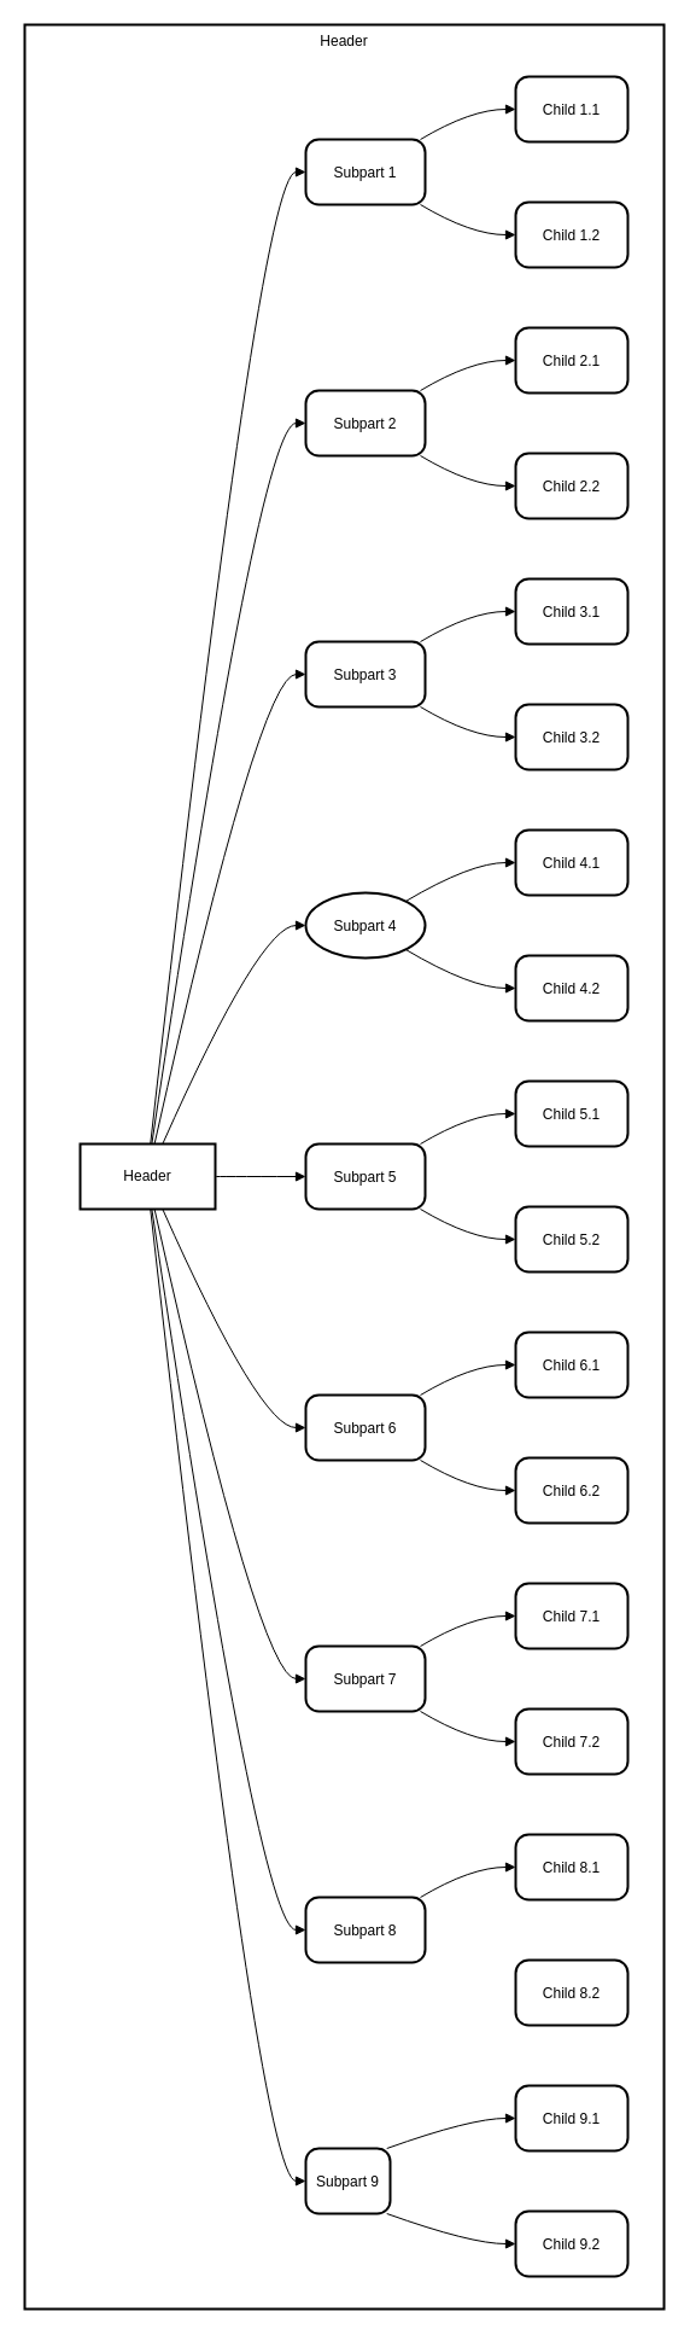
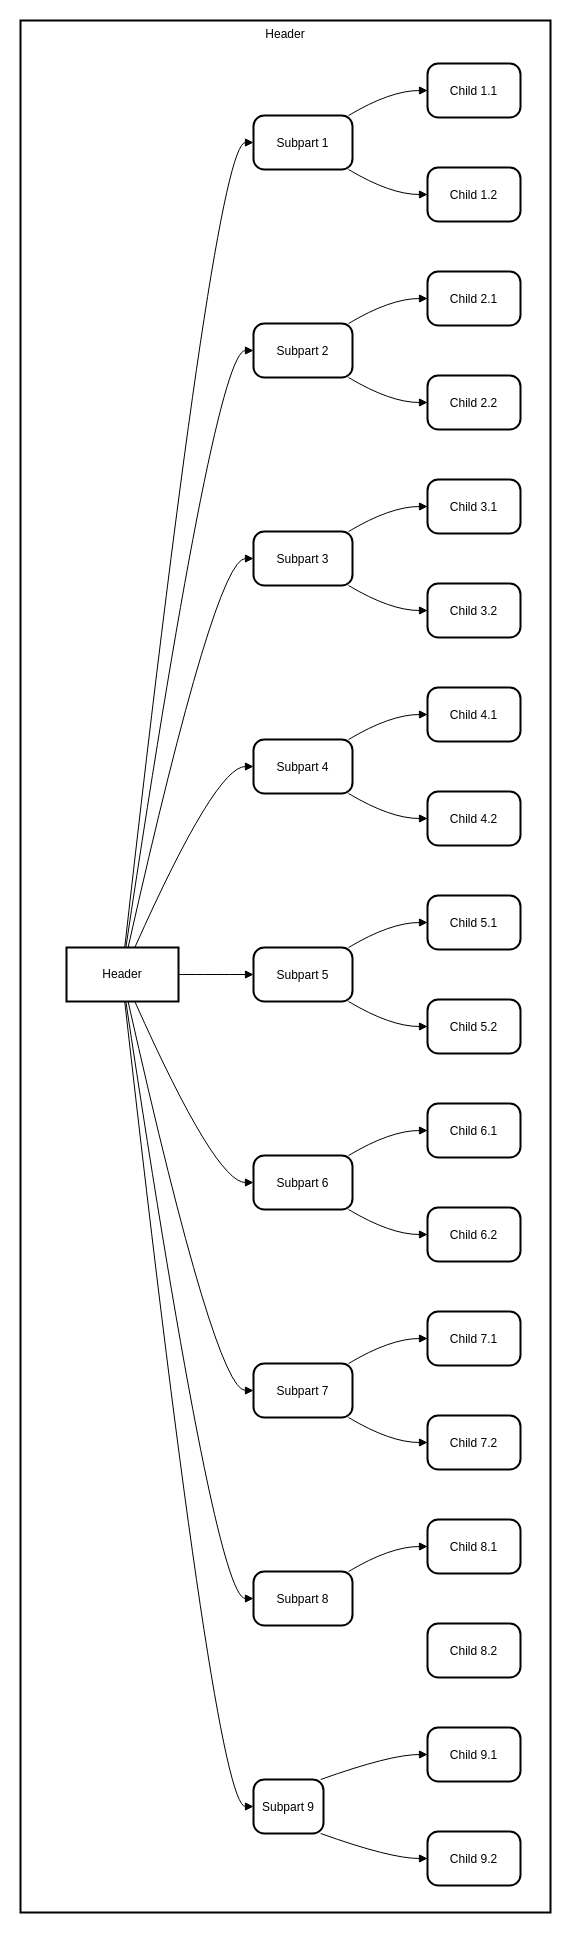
  <mxCell id="0" />
  <mxCell id="1" parent="0" />
  <mxCell id="2" value="Header" style="whiteSpace=wrap;strokeWidth=2;verticalAlign=top;" vertex="1" parent="1"><mxGeometry x="20" y="20" width="530" height="1892" as="geometry" /></mxCell>
  <mxCell id="3" value="Header" style="whiteSpace=wrap;strokeWidth=2;" vertex="1" parent="2"><mxGeometry x="46" y="927" width="112" height="54" as="geometry" /></mxCell>
  <mxCell id="4" value="Subpart 1" style="rounded=1;arcSize=20;strokeWidth=2" vertex="1" parent="2"><mxGeometry x="233" y="95" width="99" height="54" as="geometry" /></mxCell>
  <mxCell id="5" value="Child 1.1" style="rounded=1;arcSize=20;strokeWidth=2" vertex="1" parent="2"><mxGeometry x="407" y="43" width="93" height="54" as="geometry" /></mxCell>
  <mxCell id="6" value="Child 1.2" style="rounded=1;arcSize=20;strokeWidth=2" vertex="1" parent="2"><mxGeometry x="407" y="147" width="93" height="54" as="geometry" /></mxCell>
  <mxCell id="7" value="Subpart 2" style="rounded=1;arcSize=20;strokeWidth=2" vertex="1" parent="2"><mxGeometry x="233" y="303" width="99" height="54" as="geometry" /></mxCell>
  <mxCell id="8" value="Child 2.1" style="rounded=1;arcSize=20;strokeWidth=2" vertex="1" parent="2"><mxGeometry x="407" y="251" width="93" height="54" as="geometry" /></mxCell>
  <mxCell id="9" value="Child 2.2" style="rounded=1;arcSize=20;strokeWidth=2" vertex="1" parent="2"><mxGeometry x="407" y="355" width="93" height="54" as="geometry" /></mxCell>
  <mxCell id="10" value="Subpart 3" style="rounded=1;arcSize=20;strokeWidth=2" vertex="1" parent="2"><mxGeometry x="233" y="511" width="99" height="54" as="geometry" /></mxCell>
  <mxCell id="11" value="Child 3.1" style="rounded=1;arcSize=20;strokeWidth=2" vertex="1" parent="2"><mxGeometry x="407" y="459" width="93" height="54" as="geometry" /></mxCell>
  <mxCell id="12" value="Child 3.2" style="rounded=1;arcSize=20;strokeWidth=2" vertex="1" parent="2"><mxGeometry x="407" y="563" width="93" height="54" as="geometry" /></mxCell>
- <mxCell id="13" value="Subpart 4" style="ellipse;arcSize=20;strokeWidth=2;" vertex="1" parent="2"><mxGeometry x="233" y="719" width="99" height="54" as="geometry" /></mxCell>
+ <mxCell id="13" value="Subpart 4" style="rounded=1;arcSize=20;strokeWidth=2" vertex="1" parent="2"><mxGeometry x="233" y="719" width="99" height="54" as="geometry" /></mxCell>
  <mxCell id="14" value="Child 4.1" style="rounded=1;arcSize=20;strokeWidth=2" vertex="1" parent="2"><mxGeometry x="407" y="667" width="93" height="54" as="geometry" /></mxCell>
  <mxCell id="15" value="Child 4.2" style="rounded=1;arcSize=20;strokeWidth=2" vertex="1" parent="2"><mxGeometry x="407" y="771" width="93" height="54" as="geometry" /></mxCell>
  <mxCell id="16" value="Subpart 5" style="rounded=1;arcSize=20;strokeWidth=2" vertex="1" parent="2"><mxGeometry x="233" y="927" width="99" height="54" as="geometry" /></mxCell>
  <mxCell id="17" value="Child 5.1" style="rounded=1;arcSize=20;strokeWidth=2" vertex="1" parent="2"><mxGeometry x="407" y="875" width="93" height="54" as="geometry" /></mxCell>
  <mxCell id="18" value="Child 5.2" style="rounded=1;arcSize=20;strokeWidth=2" vertex="1" parent="2"><mxGeometry x="407" y="979" width="93" height="54" as="geometry" /></mxCell>
  <mxCell id="19" value="Subpart 6" style="rounded=1;arcSize=20;strokeWidth=2" vertex="1" parent="2"><mxGeometry x="233" y="1135" width="99" height="54" as="geometry" /></mxCell>
  <mxCell id="20" value="Child 6.1" style="rounded=1;arcSize=20;strokeWidth=2" vertex="1" parent="2"><mxGeometry x="407" y="1083" width="93" height="54" as="geometry" /></mxCell>
  <mxCell id="21" value="Child 6.2" style="rounded=1;arcSize=20;strokeWidth=2" vertex="1" parent="2"><mxGeometry x="407" y="1187" width="93" height="54" as="geometry" /></mxCell>
  <mxCell id="22" value="Subpart 7" style="rounded=1;arcSize=20;strokeWidth=2" vertex="1" parent="2"><mxGeometry x="233" y="1343" width="99" height="54" as="geometry" /></mxCell>
  <mxCell id="23" value="Child 7.1" style="rounded=1;arcSize=20;strokeWidth=2" vertex="1" parent="2"><mxGeometry x="407" y="1291" width="93" height="54" as="geometry" /></mxCell>
  <mxCell id="24" value="Child 7.2" style="rounded=1;arcSize=20;strokeWidth=2" vertex="1" parent="2"><mxGeometry x="407" y="1395" width="93" height="54" as="geometry" /></mxCell>
  <mxCell id="25" value="Subpart 8" style="rounded=1;arcSize=20;strokeWidth=2" vertex="1" parent="2"><mxGeometry x="233" y="1551" width="99" height="54" as="geometry" /></mxCell>
  <mxCell id="26" value="Child 8.1" style="rounded=1;arcSize=20;strokeWidth=2" vertex="1" parent="2"><mxGeometry x="407" y="1499" width="93" height="54" as="geometry" /></mxCell>
  <mxCell id="27" value="Child 8.2" style="rounded=1;arcSize=20;strokeWidth=2" vertex="1" parent="2"><mxGeometry x="407" y="1603" width="93" height="54" as="geometry" /></mxCell>
  <mxCell id="28" value="Subpart 9" style="rounded=1;arcSize=20;strokeWidth=2" vertex="1" parent="2"><mxGeometry x="233" y="1759" width="70" height="54" as="geometry" /></mxCell>
  <mxCell id="29" value="Child 9.1" style="rounded=1;arcSize=20;strokeWidth=2" vertex="1" parent="2"><mxGeometry x="407" y="1707" width="93" height="54" as="geometry" /></mxCell>
  <mxCell id="30" value="Child 9.2" style="rounded=1;arcSize=20;strokeWidth=2" vertex="1" parent="2"><mxGeometry x="407" y="1811" width="93" height="54" as="geometry" /></mxCell>
  <mxCell id="31" value="" style="curved=1;startArrow=none;endArrow=block;exitX=0.52;exitY=0;entryX=0;entryY=0.5;" edge="1" parent="2" source="3" target="4"><mxGeometry relative="1" as="geometry"><Array as="points"><mxPoint x="195" y="122" /></Array></mxGeometry></mxCell>
  <mxCell id="32" value="" style="curved=1;startArrow=none;endArrow=block;exitX=0.96;exitY=0;entryX=0;entryY=0.5;" edge="1" parent="2" source="4" target="5"><mxGeometry relative="1" as="geometry"><Array as="points"><mxPoint x="370" y="70" /></Array></mxGeometry></mxCell>
  <mxCell id="33" value="" style="curved=1;startArrow=none;endArrow=block;exitX=0.96;exitY=1;entryX=0;entryY=0.5;" edge="1" parent="2" source="4" target="6"><mxGeometry relative="1" as="geometry"><Array as="points"><mxPoint x="370" y="174" /></Array></mxGeometry></mxCell>
  <mxCell id="34" value="" style="curved=1;startArrow=none;endArrow=block;exitX=0.53;exitY=0;entryX=0;entryY=0.5;" edge="1" parent="2" source="3" target="7"><mxGeometry relative="1" as="geometry"><Array as="points"><mxPoint x="195" y="330" /></Array></mxGeometry></mxCell>
  <mxCell id="35" value="" style="curved=1;startArrow=none;endArrow=block;exitX=0.96;exitY=0;entryX=0;entryY=0.5;" edge="1" parent="2" source="7" target="8"><mxGeometry relative="1" as="geometry"><Array as="points"><mxPoint x="370" y="278" /></Array></mxGeometry></mxCell>
  <mxCell id="36" value="" style="curved=1;startArrow=none;endArrow=block;exitX=0.96;exitY=1;entryX=0;entryY=0.5;" edge="1" parent="2" source="7" target="9"><mxGeometry relative="1" as="geometry"><Array as="points"><mxPoint x="370" y="382" /></Array></mxGeometry></mxCell>
  <mxCell id="37" value="" style="curved=1;startArrow=none;endArrow=block;exitX=0.55;exitY=0;entryX=0;entryY=0.5;" edge="1" parent="2" source="3" target="10"><mxGeometry relative="1" as="geometry"><Array as="points"><mxPoint x="195" y="538" /></Array></mxGeometry></mxCell>
  <mxCell id="38" value="" style="curved=1;startArrow=none;endArrow=block;exitX=0.96;exitY=0;entryX=0;entryY=0.5;" edge="1" parent="2" source="10" target="11"><mxGeometry relative="1" as="geometry"><Array as="points"><mxPoint x="370" y="486" /></Array></mxGeometry></mxCell>
  <mxCell id="39" value="" style="curved=1;startArrow=none;endArrow=block;exitX=0.96;exitY=1;entryX=0;entryY=0.5;" edge="1" parent="2" source="10" target="12"><mxGeometry relative="1" as="geometry"><Array as="points"><mxPoint x="370" y="590" /></Array></mxGeometry></mxCell>
  <mxCell id="40" value="" style="curved=1;startArrow=none;endArrow=block;exitX=0.61;exitY=0;entryX=0;entryY=0.5;" edge="1" parent="2" source="3" target="13"><mxGeometry relative="1" as="geometry"><Array as="points"><mxPoint x="195" y="746" /></Array></mxGeometry></mxCell>
  <mxCell id="41" value="" style="curved=1;startArrow=none;endArrow=block;exitX=0.96;exitY=0;entryX=0;entryY=0.5;" edge="1" parent="2" source="13" target="14"><mxGeometry relative="1" as="geometry"><Array as="points"><mxPoint x="370" y="694" /></Array></mxGeometry></mxCell>
  <mxCell id="42" value="" style="curved=1;startArrow=none;endArrow=block;exitX=0.96;exitY=1;entryX=0;entryY=0.5;" edge="1" parent="2" source="13" target="15"><mxGeometry relative="1" as="geometry"><Array as="points"><mxPoint x="370" y="798" /></Array></mxGeometry></mxCell>
  <mxCell id="43" value="" style="curved=1;startArrow=none;endArrow=block;exitX=1;exitY=0.5;entryX=0;entryY=0.5;" edge="1" parent="2" source="3" target="16"><mxGeometry relative="1" as="geometry"><Array as="points" /></mxGeometry></mxCell>
  <mxCell id="44" value="" style="curved=1;startArrow=none;endArrow=block;exitX=0.96;exitY=0;entryX=0;entryY=0.5;" edge="1" parent="2" source="16" target="17"><mxGeometry relative="1" as="geometry"><Array as="points"><mxPoint x="370" y="902" /></Array></mxGeometry></mxCell>
  <mxCell id="45" value="" style="curved=1;startArrow=none;endArrow=block;exitX=0.96;exitY=1;entryX=0;entryY=0.5;" edge="1" parent="2" source="16" target="18"><mxGeometry relative="1" as="geometry"><Array as="points"><mxPoint x="370" y="1006" /></Array></mxGeometry></mxCell>
  <mxCell id="46" value="" style="curved=1;startArrow=none;endArrow=block;exitX=0.61;exitY=1;entryX=0;entryY=0.5;" edge="1" parent="2" source="3" target="19"><mxGeometry relative="1" as="geometry"><Array as="points"><mxPoint x="195" y="1162" /></Array></mxGeometry></mxCell>
  <mxCell id="47" value="" style="curved=1;startArrow=none;endArrow=block;exitX=0.96;exitY=0;entryX=0;entryY=0.5;" edge="1" parent="2" source="19" target="20"><mxGeometry relative="1" as="geometry"><Array as="points"><mxPoint x="370" y="1110" /></Array></mxGeometry></mxCell>
  <mxCell id="48" value="" style="curved=1;startArrow=none;endArrow=block;exitX=0.96;exitY=1;entryX=0;entryY=0.5;" edge="1" parent="2" source="19" target="21"><mxGeometry relative="1" as="geometry"><Array as="points"><mxPoint x="370" y="1214" /></Array></mxGeometry></mxCell>
  <mxCell id="49" value="" style="curved=1;startArrow=none;endArrow=block;exitX=0.55;exitY=1;entryX=0;entryY=0.5;" edge="1" parent="2" source="3" target="22"><mxGeometry relative="1" as="geometry"><Array as="points"><mxPoint x="195" y="1370" /></Array></mxGeometry></mxCell>
  <mxCell id="50" value="" style="curved=1;startArrow=none;endArrow=block;exitX=0.96;exitY=0;entryX=0;entryY=0.5;" edge="1" parent="2" source="22" target="23"><mxGeometry relative="1" as="geometry"><Array as="points"><mxPoint x="370" y="1318" /></Array></mxGeometry></mxCell>
  <mxCell id="51" value="" style="curved=1;startArrow=none;endArrow=block;exitX=0.96;exitY=1;entryX=0;entryY=0.5;" edge="1" parent="2" source="22" target="24"><mxGeometry relative="1" as="geometry"><Array as="points"><mxPoint x="370" y="1422" /></Array></mxGeometry></mxCell>
  <mxCell id="52" value="" style="curved=1;startArrow=none;endArrow=block;exitX=0.53;exitY=1;entryX=0;entryY=0.5;" edge="1" parent="2" source="3" target="25"><mxGeometry relative="1" as="geometry"><Array as="points"><mxPoint x="195" y="1578" /></Array></mxGeometry></mxCell>
  <mxCell id="53" value="" style="curved=1;startArrow=none;endArrow=block;exitX=0.96;exitY=0;entryX=0;entryY=0.5;" edge="1" parent="2" source="25" target="26"><mxGeometry relative="1" as="geometry"><Array as="points"><mxPoint x="370" y="1526" /></Array></mxGeometry></mxCell>
  <mxCell id="54" value="" style="curved=1;startArrow=none;endArrow=block;exitX=0.52;exitY=1;entryX=0;entryY=0.5;" edge="1" parent="2" source="3" target="28"><mxGeometry relative="1" as="geometry"><Array as="points"><mxPoint x="195" y="1786" /></Array></mxGeometry></mxCell>
  <mxCell id="55" value="" style="curved=1;startArrow=none;endArrow=block;exitX=0.96;exitY=0;entryX=0;entryY=0.5;" edge="1" parent="2" source="28" target="29"><mxGeometry relative="1" as="geometry"><Array as="points"><mxPoint x="370" y="1734" /></Array></mxGeometry></mxCell>
  <mxCell id="56" value="" style="curved=1;startArrow=none;endArrow=block;exitX=0.96;exitY=1;entryX=0;entryY=0.5;" edge="1" parent="2" source="28" target="30"><mxGeometry relative="1" as="geometry"><Array as="points"><mxPoint x="370" y="1838" /></Array></mxGeometry></mxCell>
